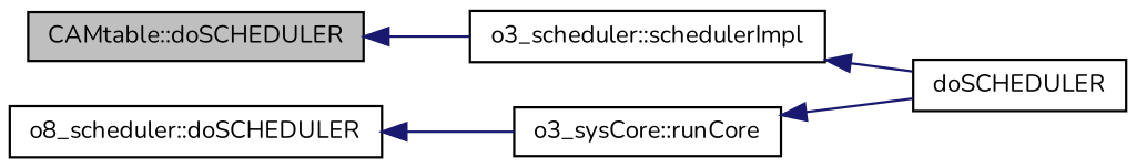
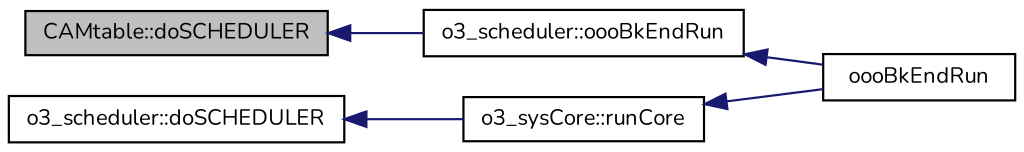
  digraph {
    fontname=Nunito
    rankdir=LR
    node [color=black fillcolor=white fontname=Nunito fontsize=10 shape=record style=filled]
    edge [color=midnightblue dir=back fontname=Nunito fontsize=10 labelfontname=Helvetica labelfontsize=10 style=solid]
    n1 [fillcolor=grey75 fontcolor=black height=0.2 label="CAMtable::doSCHEDULER" width=0.4]
-   n2 [height=0.2 label="o3_scheduler::schedulerImpl" width=0.4]
-   n3 [height=0.2 label=doSCHEDULER width=0.4]
-   n4 [height=0.2 label="o8_scheduler::doSCHEDULER" width=0.4]
+   n2 [height=0.2 label="o3_scheduler::oooBkEndRun" width=0.4]
+   n3 [height=0.2 label=oooBkEndRun width=0.4]
+   n4 [height=0.2 label="o3_scheduler::doSCHEDULER" width=0.4]
    n5 [height=0.2 label="o3_sysCore::runCore" width=0.4]
    n1 -> n2
    n2 -> n3
    n4 -> n5
    n5 -> n3
  }
